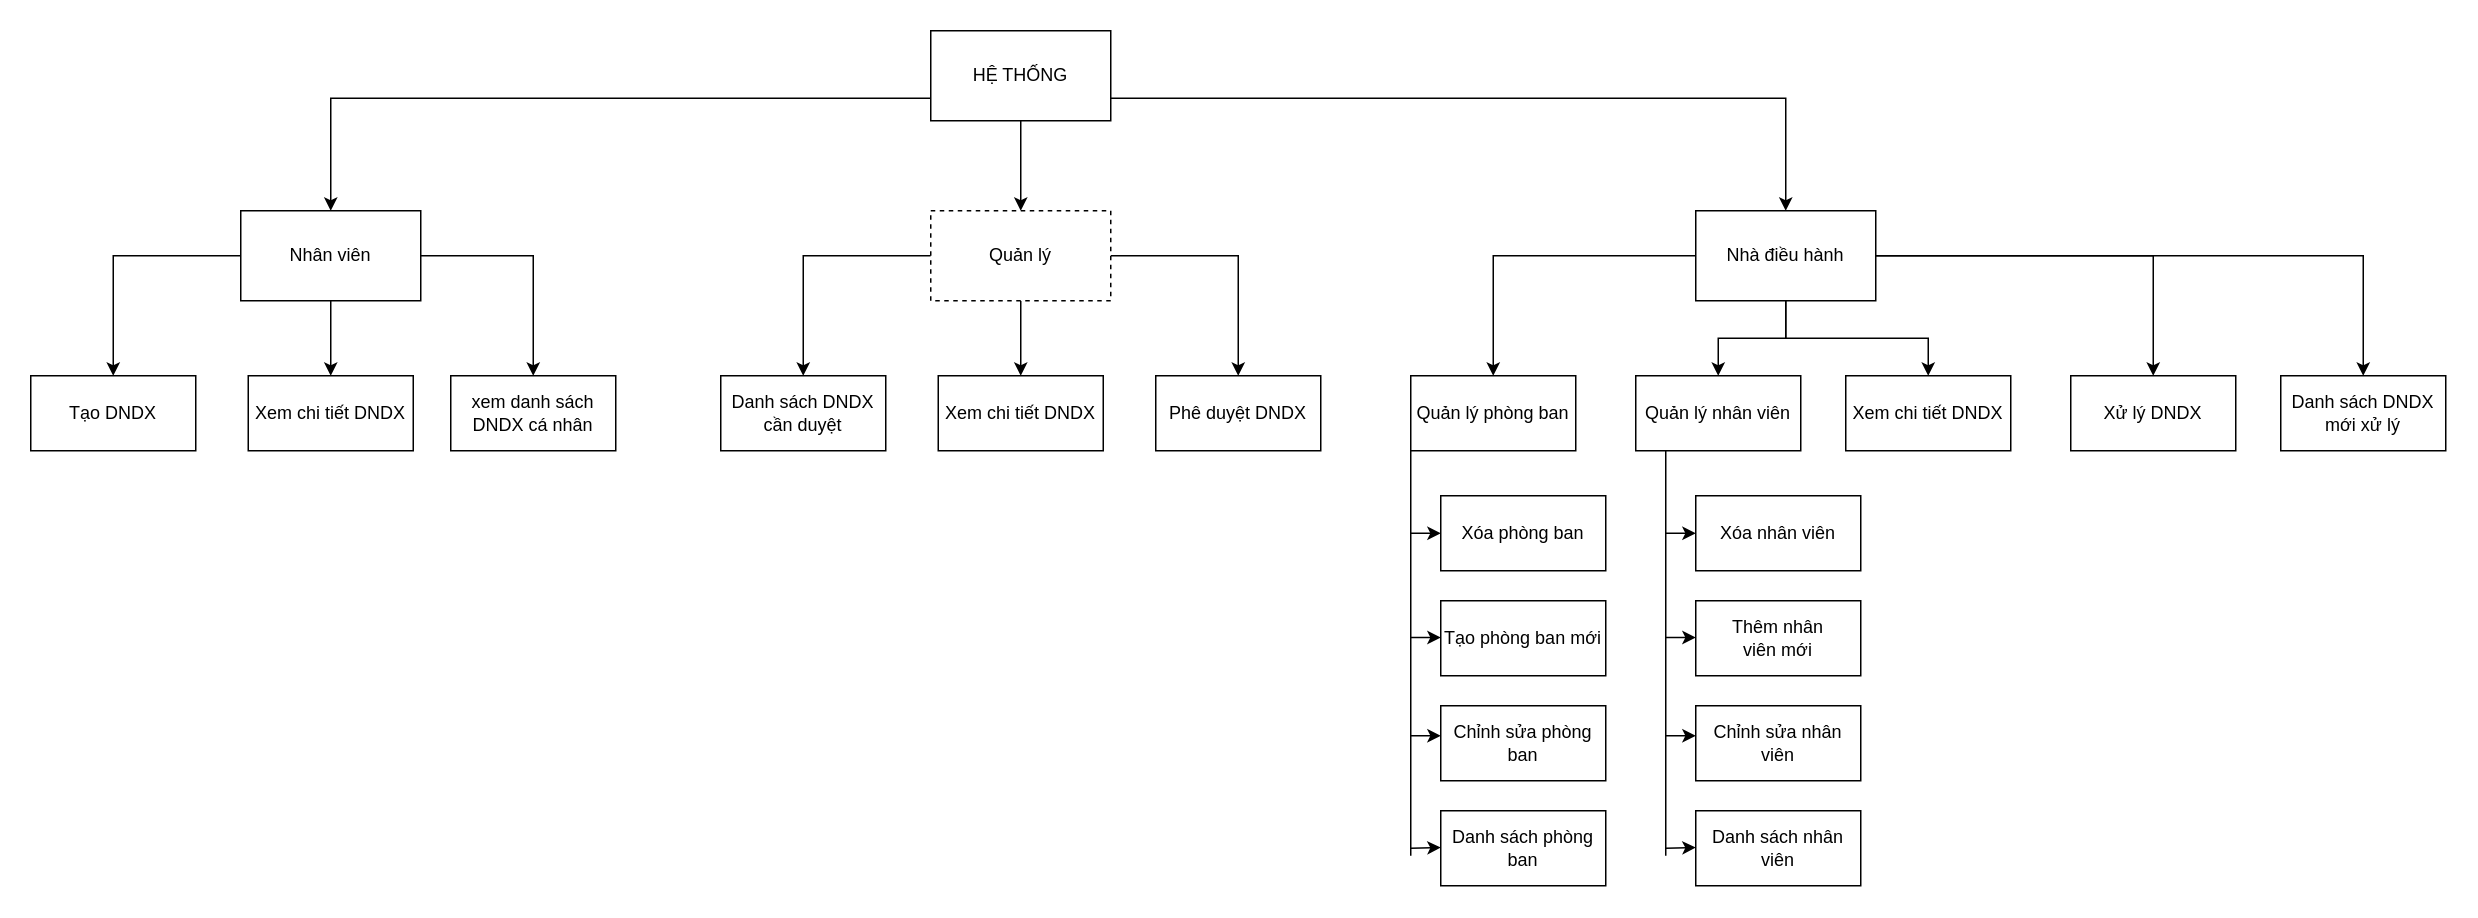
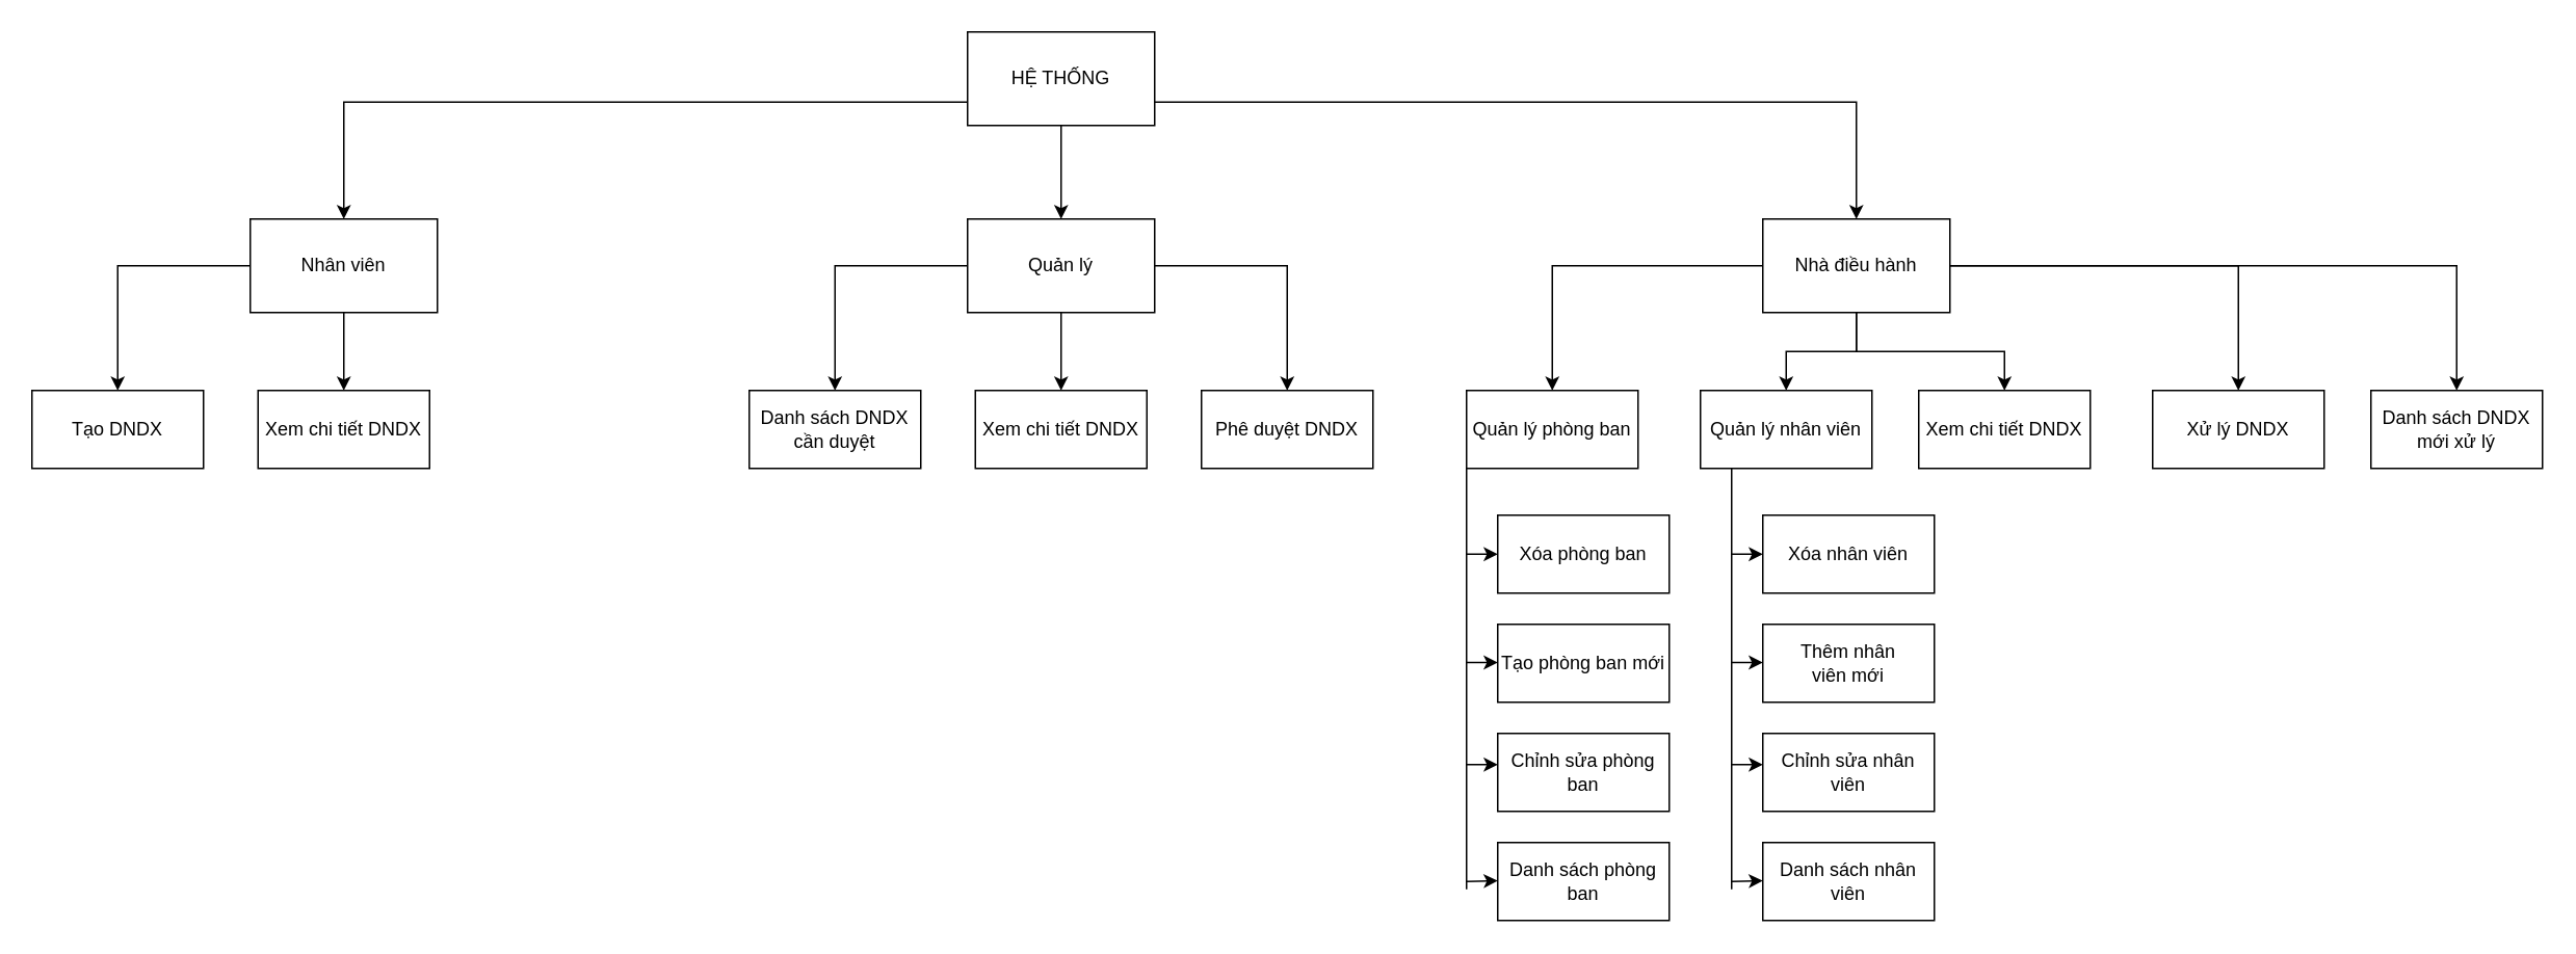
  <mxCell id="0" />
  <mxCell id="1" parent="0" />
  <mxCell id="2" style="edgeStyle=orthogonalEdgeStyle;rounded=0;orthogonalLoop=1;jettySize=auto;html=1;entryX=0.5;entryY=0;entryDx=0;entryDy=0;exitX=0;exitY=0.75;exitDx=0;exitDy=0;" edge="1" parent="1" source="5" target="9"><mxGeometry relative="1" as="geometry" /></mxCell>
  <mxCell id="3" style="edgeStyle=orthogonalEdgeStyle;rounded=0;orthogonalLoop=1;jettySize=auto;html=1;entryX=0.5;entryY=0;entryDx=0;entryDy=0;" edge="1" parent="1" source="5" target="19"><mxGeometry relative="1" as="geometry" /></mxCell>
  <mxCell id="4" style="edgeStyle=orthogonalEdgeStyle;rounded=0;orthogonalLoop=1;jettySize=auto;html=1;entryX=0.5;entryY=0;entryDx=0;entryDy=0;exitX=1;exitY=0.75;exitDx=0;exitDy=0;" edge="1" parent="1" source="5" target="15"><mxGeometry relative="1" as="geometry" /></mxCell>
  <mxCell id="5" value="HỆ THỐNG" style="rounded=0;whiteSpace=wrap;html=1;" vertex="1" parent="1"><mxGeometry x="620" y="20" width="120" height="60" as="geometry" /></mxCell>
  <mxCell id="6" style="edgeStyle=orthogonalEdgeStyle;rounded=0;orthogonalLoop=1;jettySize=auto;html=1;entryX=0.5;entryY=0;entryDx=0;entryDy=0;" edge="1" parent="1" source="9" target="21"><mxGeometry relative="1" as="geometry" /></mxCell>
  <mxCell id="7" style="edgeStyle=orthogonalEdgeStyle;rounded=0;orthogonalLoop=1;jettySize=auto;html=1;entryX=0.5;entryY=0;entryDx=0;entryDy=0;" edge="1" parent="1" source="9" target="20"><mxGeometry relative="1" as="geometry" /></mxCell>
- <mxCell id="8" style="edgeStyle=orthogonalEdgeStyle;rounded=0;orthogonalLoop=1;jettySize=auto;html=1;entryX=0.5;entryY=0;entryDx=0;entryDy=0;" edge="1" parent="1" source="9" target="22"><mxGeometry relative="1" as="geometry" /></mxCell>
  <mxCell id="9" value="Nhân viên" style="rounded=0;whiteSpace=wrap;html=1;" vertex="1" parent="1"><mxGeometry x="160" y="140" width="120" height="60" as="geometry" /></mxCell>
  <mxCell id="10" style="edgeStyle=orthogonalEdgeStyle;rounded=0;orthogonalLoop=1;jettySize=auto;html=1;entryX=0.5;entryY=0;entryDx=0;entryDy=0;" edge="1" parent="1" source="15" target="30"><mxGeometry relative="1" as="geometry" /></mxCell>
  <mxCell id="11" style="edgeStyle=orthogonalEdgeStyle;rounded=0;orthogonalLoop=1;jettySize=auto;html=1;entryX=0.5;entryY=0;entryDx=0;entryDy=0;" edge="1" parent="1" source="15" target="29"><mxGeometry relative="1" as="geometry" /></mxCell>
  <mxCell id="12" style="edgeStyle=orthogonalEdgeStyle;rounded=0;orthogonalLoop=1;jettySize=auto;html=1;" edge="1" parent="1" source="15" target="26"><mxGeometry relative="1" as="geometry" /></mxCell>
  <mxCell id="13" style="edgeStyle=orthogonalEdgeStyle;rounded=0;orthogonalLoop=1;jettySize=auto;html=1;entryX=0.5;entryY=0;entryDx=0;entryDy=0;" edge="1" parent="1" source="15" target="28"><mxGeometry relative="1" as="geometry" /></mxCell>
  <mxCell id="14" style="edgeStyle=orthogonalEdgeStyle;rounded=0;orthogonalLoop=1;jettySize=auto;html=1;entryX=0.5;entryY=0;entryDx=0;entryDy=0;" edge="1" parent="1" source="15" target="23"><mxGeometry relative="1" as="geometry" /></mxCell>
  <mxCell id="15" value="Nhà điều hành" style="rounded=0;whiteSpace=wrap;html=1;" vertex="1" parent="1"><mxGeometry x="1130" y="140" width="120" height="60" as="geometry" /></mxCell>
  <mxCell id="16" style="edgeStyle=orthogonalEdgeStyle;rounded=0;orthogonalLoop=1;jettySize=auto;html=1;" edge="1" parent="1" source="19" target="24"><mxGeometry relative="1" as="geometry" /></mxCell>
  <mxCell id="17" style="edgeStyle=orthogonalEdgeStyle;rounded=0;orthogonalLoop=1;jettySize=auto;html=1;entryX=0.5;entryY=0;entryDx=0;entryDy=0;" edge="1" parent="1" source="19" target="25"><mxGeometry relative="1" as="geometry" /></mxCell>
  <mxCell id="18" style="edgeStyle=orthogonalEdgeStyle;rounded=0;orthogonalLoop=1;jettySize=auto;html=1;" edge="1" parent="1" source="19" target="27"><mxGeometry relative="1" as="geometry" /></mxCell>
- <mxCell id="19" value="Quản lý" style="rounded=0;whiteSpace=wrap;html=1;dashed=1;" vertex="1" parent="1"><mxGeometry x="620" y="140" width="120" height="60" as="geometry" /></mxCell>
+ <mxCell id="19" value="Quản lý" style="rounded=0;whiteSpace=wrap;html=1;" vertex="1" parent="1"><mxGeometry x="620" y="140" width="120" height="60" as="geometry" /></mxCell>
  <mxCell id="20" value="Xem chi tiết DNDX" style="rounded=0;whiteSpace=wrap;html=1;" vertex="1" parent="1"><mxGeometry x="165" y="250" width="110" height="50" as="geometry" /></mxCell>
  <mxCell id="21" value="Tạo DNDX" style="rounded=0;whiteSpace=wrap;html=1;" vertex="1" parent="1"><mxGeometry x="20" y="250" width="110" height="50" as="geometry" /></mxCell>
- <mxCell id="22" value="xem danh sách DNDX cá nhân" style="rounded=0;whiteSpace=wrap;html=1;" vertex="1" parent="1"><mxGeometry x="300" y="250" width="110" height="50" as="geometry" /></mxCell>
  <mxCell id="23" value="Danh sách DNDX mới xử lý" style="rounded=0;whiteSpace=wrap;html=1;" vertex="1" parent="1"><mxGeometry x="1520" y="250" width="110" height="50" as="geometry" /></mxCell>
  <mxCell id="24" value="Danh sách DNDX cần duyệt" style="rounded=0;whiteSpace=wrap;html=1;" vertex="1" parent="1"><mxGeometry x="480" y="250" width="110" height="50" as="geometry" /></mxCell>
  <mxCell id="25" value="Xem chi tiết DNDX" style="rounded=0;whiteSpace=wrap;html=1;" vertex="1" parent="1"><mxGeometry x="625" y="250" width="110" height="50" as="geometry" /></mxCell>
  <mxCell id="26" value="Xem chi tiết DNDX" style="rounded=0;whiteSpace=wrap;html=1;" vertex="1" parent="1"><mxGeometry x="1230" y="250" width="110" height="50" as="geometry" /></mxCell>
  <mxCell id="27" value="Phê duyệt DNDX" style="rounded=0;whiteSpace=wrap;html=1;" vertex="1" parent="1"><mxGeometry x="770" y="250" width="110" height="50" as="geometry" /></mxCell>
  <mxCell id="28" value="Xử lý DNDX" style="rounded=0;whiteSpace=wrap;html=1;" vertex="1" parent="1"><mxGeometry x="1380" y="250" width="110" height="50" as="geometry" /></mxCell>
  <mxCell id="29" value="Quản lý nhân viên" style="rounded=0;whiteSpace=wrap;html=1;" vertex="1" parent="1"><mxGeometry x="1090" y="250" width="110" height="50" as="geometry" /></mxCell>
  <mxCell id="30" value="Quản lý phòng ban" style="rounded=0;whiteSpace=wrap;html=1;" vertex="1" parent="1"><mxGeometry x="940" y="250" width="110" height="50" as="geometry" /></mxCell>
  <mxCell id="31" value="Danh sách phòng ban" style="rounded=0;whiteSpace=wrap;html=1;" vertex="1" parent="1"><mxGeometry x="960" y="540" width="110" height="50" as="geometry" /></mxCell>
  <mxCell id="32" value="Tạo phòng ban mới" style="rounded=0;whiteSpace=wrap;html=1;" vertex="1" parent="1"><mxGeometry x="960" y="400" width="110" height="50" as="geometry" /></mxCell>
  <mxCell id="33" value="Xóa phòng ban" style="rounded=0;whiteSpace=wrap;html=1;" vertex="1" parent="1"><mxGeometry x="960" y="330" width="110" height="50" as="geometry" /></mxCell>
  <mxCell id="34" value="Chỉnh sửa phòng ban" style="rounded=0;whiteSpace=wrap;html=1;" vertex="1" parent="1"><mxGeometry x="960" y="470" width="110" height="50" as="geometry" /></mxCell>
  <mxCell id="35" value="Danh sách nhân viên" style="rounded=0;whiteSpace=wrap;html=1;" vertex="1" parent="1"><mxGeometry x="1130" y="540" width="110" height="50" as="geometry" /></mxCell>
  <mxCell id="36" value="Thêm nhân viên&amp;nbsp;mới" style="rounded=0;whiteSpace=wrap;html=1;" vertex="1" parent="1"><mxGeometry x="1130" y="400" width="110" height="50" as="geometry" /></mxCell>
  <mxCell id="37" value="Xóa nhân viên" style="rounded=0;whiteSpace=wrap;html=1;" vertex="1" parent="1"><mxGeometry x="1130" y="330" width="110" height="50" as="geometry" /></mxCell>
  <mxCell id="38" value="Chỉnh sửa nhân viên" style="rounded=0;whiteSpace=wrap;html=1;" vertex="1" parent="1"><mxGeometry x="1130" y="470" width="110" height="50" as="geometry" /></mxCell>
  <mxCell id="39" value="" style="endArrow=none;html=1;" edge="1" parent="1"><mxGeometry width="50" height="50" relative="1" as="geometry"><mxPoint x="940" y="570" as="sourcePoint" /><mxPoint x="940" y="300" as="targetPoint" /></mxGeometry></mxCell>
  <mxCell id="40" value="" style="endArrow=classic;html=1;entryX=0;entryY=0.5;entryDx=0;entryDy=0;" edge="1" parent="1" target="33"><mxGeometry width="50" height="50" relative="1" as="geometry"><mxPoint x="940" y="355" as="sourcePoint" /><mxPoint x="1130" y="370" as="targetPoint" /></mxGeometry></mxCell>
  <mxCell id="41" value="" style="endArrow=classic;html=1;entryX=0;entryY=0.5;entryDx=0;entryDy=0;" edge="1" parent="1"><mxGeometry width="50" height="50" relative="1" as="geometry"><mxPoint x="940" y="424.5" as="sourcePoint" /><mxPoint x="960" y="424.5" as="targetPoint" /></mxGeometry></mxCell>
  <mxCell id="42" value="" style="endArrow=classic;html=1;entryX=0;entryY=0.5;entryDx=0;entryDy=0;" edge="1" parent="1"><mxGeometry width="50" height="50" relative="1" as="geometry"><mxPoint x="940" y="490" as="sourcePoint" /><mxPoint x="960" y="490" as="targetPoint" /></mxGeometry></mxCell>
  <mxCell id="43" value="" style="endArrow=classic;html=1;entryX=0;entryY=0.5;entryDx=0;entryDy=0;" edge="1" parent="1"><mxGeometry width="50" height="50" relative="1" as="geometry"><mxPoint x="940" y="565" as="sourcePoint" /><mxPoint x="960" y="564.5" as="targetPoint" /></mxGeometry></mxCell>
  <mxCell id="44" value="" style="endArrow=none;html=1;" edge="1" parent="1"><mxGeometry width="50" height="50" relative="1" as="geometry"><mxPoint x="1110" y="570" as="sourcePoint" /><mxPoint x="1110" y="300" as="targetPoint" /></mxGeometry></mxCell>
  <mxCell id="45" value="" style="endArrow=classic;html=1;entryX=0;entryY=0.5;entryDx=0;entryDy=0;" edge="1" parent="1"><mxGeometry width="50" height="50" relative="1" as="geometry"><mxPoint x="1110" y="355" as="sourcePoint" /><mxPoint x="1130" y="355" as="targetPoint" /></mxGeometry></mxCell>
  <mxCell id="46" value="" style="endArrow=classic;html=1;entryX=0;entryY=0.5;entryDx=0;entryDy=0;" edge="1" parent="1"><mxGeometry width="50" height="50" relative="1" as="geometry"><mxPoint x="1110" y="424.5" as="sourcePoint" /><mxPoint x="1130" y="424.5" as="targetPoint" /></mxGeometry></mxCell>
  <mxCell id="47" value="" style="endArrow=classic;html=1;entryX=0;entryY=0.5;entryDx=0;entryDy=0;" edge="1" parent="1"><mxGeometry width="50" height="50" relative="1" as="geometry"><mxPoint x="1110" y="490" as="sourcePoint" /><mxPoint x="1130" y="490" as="targetPoint" /></mxGeometry></mxCell>
  <mxCell id="48" value="" style="endArrow=classic;html=1;entryX=0;entryY=0.5;entryDx=0;entryDy=0;" edge="1" parent="1"><mxGeometry width="50" height="50" relative="1" as="geometry"><mxPoint x="1110" y="565" as="sourcePoint" /><mxPoint x="1130" y="564.5" as="targetPoint" /></mxGeometry></mxCell>
